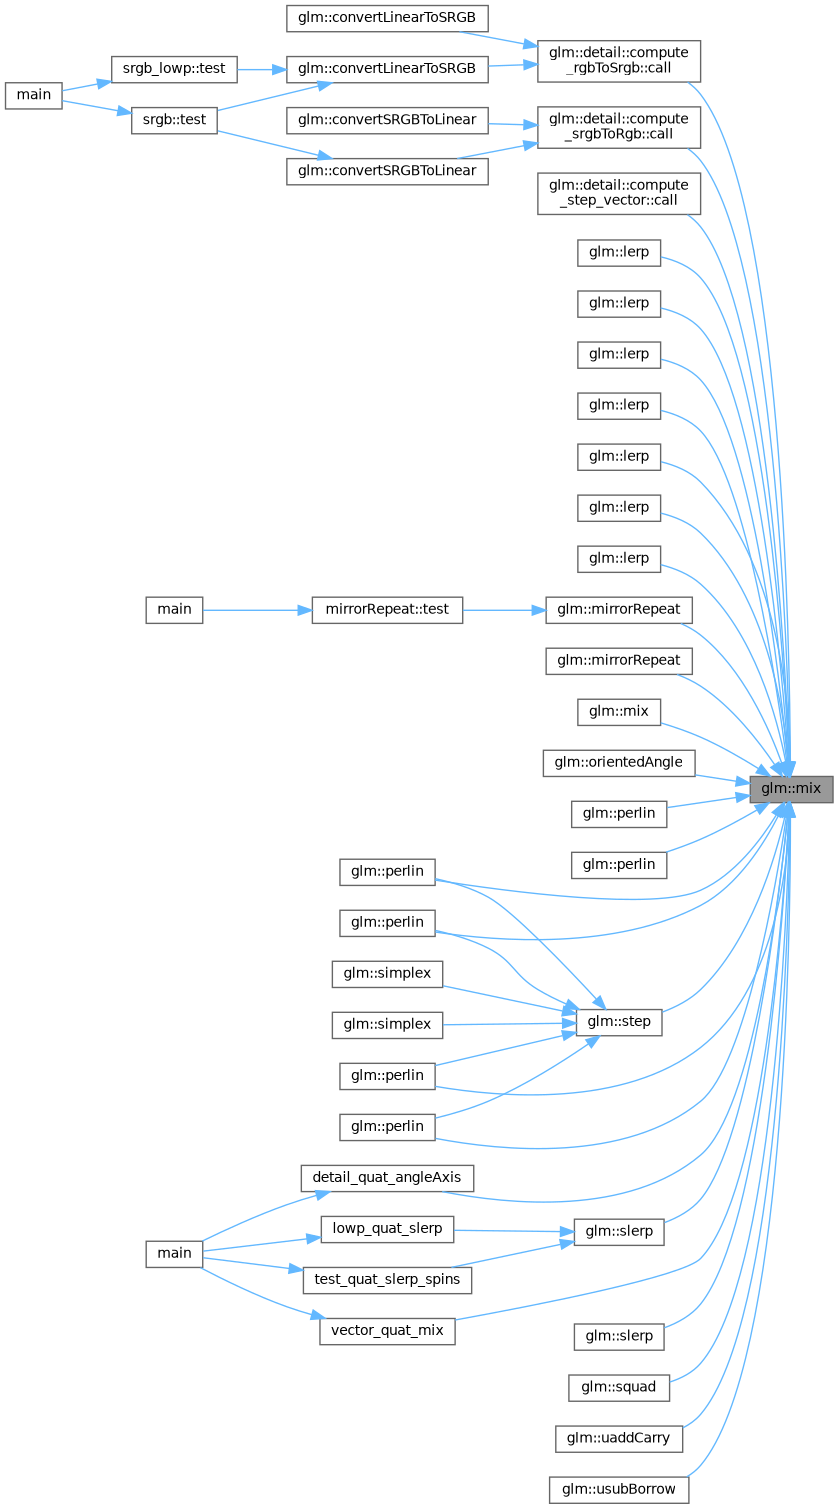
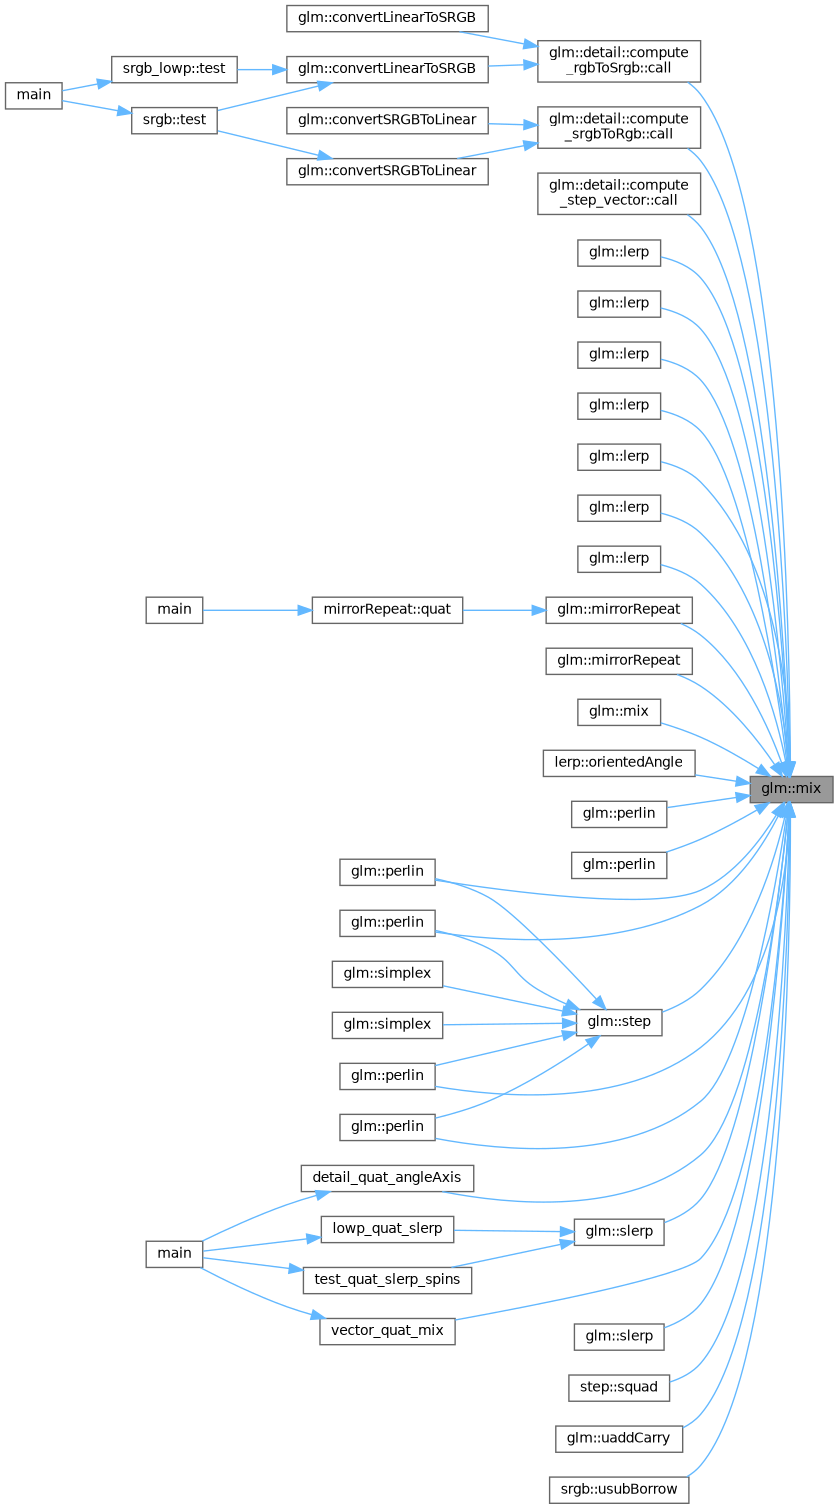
  digraph {
    rankdir=RL
    node [color=grey40 fillcolor=white fontname=Helvetica fontsize=10 shape=box style=filled]
    edge [color=steelblue1 dir=back fontname=Helvetica fontsize=10 labelfontname=Helvetica labelfontsize=10 style=solid]
    n1 [color=gray40 fillcolor=grey60 fontcolor=black height=0.2 label="glm::mix" width=0.4]
    n2 [height=0.2 label="glm::detail::compute\l_rgbToSrgb::call" width=0.4]
    n3 [height=0.2 label="glm::detail::compute\l_srgbToRgb::call" width=0.4]
    n4 [height=0.2 label="glm::detail::compute\l_step_vector::call" width=0.4]
    n5 [height=0.2 label="glm::lerp" width=0.4]
    n6 [height=0.2 label="glm::lerp" width=0.4]
    n7 [height=0.2 label="glm::lerp" width=0.4]
    n8 [height=0.2 label="glm::lerp" width=0.4]
    n9 [height=0.2 label="glm::lerp" width=0.4]
    n10 [height=0.2 label="glm::lerp" width=0.4]
    n11 [height=0.2 label="glm::lerp" width=0.4]
    n12 [height=0.2 label="glm::mirrorRepeat" width=0.4]
    n13 [height=0.2 label="glm::mirrorRepeat" width=0.4]
    n14 [height=0.2 label="glm::mix" width=0.4]
-   n15 [height=0.2 label="glm::orientedAngle" width=0.4]
+   n15 [height=0.2 label="lerp::orientedAngle" width=0.4]
    n16 [height=0.2 label="glm::perlin" width=0.4]
    n17 [height=0.2 label="glm::perlin" width=0.4]
    n18 [height=0.2 label="glm::perlin" width=0.4]
    n19 [height=0.2 label="glm::perlin" width=0.4]
    n20 [height=0.2 label="glm::perlin" width=0.4]
    n21 [height=0.2 label="glm::perlin" width=0.4]
    n22 [height=0.2 label="glm::slerp" width=0.4]
    n23 [height=0.2 label="glm::slerp" width=0.4]
-   n24 [height=0.2 label="glm::squad" width=0.4]
+   n24 [height=0.2 label="step::squad" width=0.4]
    n25 [height=0.2 label="glm::step" width=0.4]
    n26 [height=0.2 label=detail_quat_angleAxis width=0.4]
    n27 [height=0.2 label=vector_quat_mix width=0.4]
    n28 [height=0.2 label="glm::uaddCarry" width=0.4]
-   n29 [height=0.2 label="glm::usubBorrow" width=0.4]
+   n29 [height=0.2 label="srgb::usubBorrow" width=0.4]
    n30 [height=0.2 label="glm::convertLinearToSRGB" width=0.4]
    n31 [height=0.2 label="glm::convertLinearToSRGB" width=0.4]
    n32 [height=0.2 label="glm::convertSRGBToLinear" width=0.4]
    n33 [height=0.2 label="glm::convertSRGBToLinear" width=0.4]
-   n34 [height=0.2 label="mirrorRepeat::test" width=0.4]
+   n34 [height=0.2 label="mirrorRepeat::quat" width=0.4]
    n35 [height=0.2 label=lowp_quat_slerp width=0.4]
    n36 [height=0.2 label=test_quat_slerp_spins width=0.4]
    n37 [height=0.2 label="glm::simplex" width=0.4]
    n38 [height=0.2 label="glm::simplex" width=0.4]
    n39 [height=0.2 label=main width=0.4]
    n40 [height=0.2 label="srgb::test" width=0.4]
    n41 [height=0.2 label="srgb_lowp::test" width=0.4]
    n42 [height=0.2 label=main width=0.4]
    n43 [height=0.2 label=main width=0.4]
    n1 -> n2
    n1 -> n3
    n1 -> n4
    n1 -> n5
    n1 -> n6
    n1 -> n7
    n1 -> n8
    n1 -> n9
    n1 -> n10
    n1 -> n11
    n1 -> n12
    n1 -> n13
    n1 -> n14
    n1 -> n15
    n1 -> n16
    n1 -> n17
    n1 -> n18
    n1 -> n19
    n1 -> n20
    n1 -> n21
    n1 -> n22
    n1 -> n23
    n1 -> n24
    n1 -> n25
    n1 -> n26
    n1 -> n27
    n1 -> n28
    n1 -> n29
    n2 -> n30
    n2 -> n31
    n3 -> n32
    n3 -> n33
    n12 -> n34
    n22 -> n35
    n22 -> n36
    n25 -> n18
    n25 -> n19
    n25 -> n20
    n25 -> n21
    n25 -> n37
    n25 -> n38
    n26 -> n39
    n27 -> n39
    n30 -> n40
    n30 -> n41
    n32 -> n40
    n34 -> n43
    n35 -> n39
    n36 -> n39
    n40 -> n42
    n41 -> n42
  }
